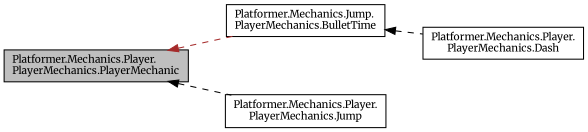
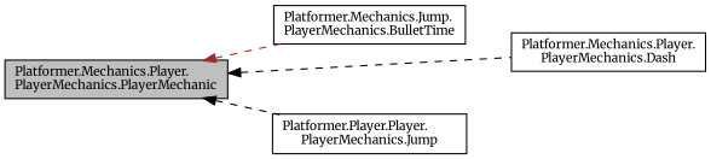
  digraph {
    fontname=Merriweather
    rankdir=LR
    node [color=black fillcolor=white fontname=Merriweather fontsize=10 shape=record style=filled]
    edge [color=black dir=back fontname=Merriweather fontsize=10 labelfontname=Helvetica labelfontsize=10 style=dashed]
    n1 [fillcolor=grey75 fontcolor=black height=0.2 label="Platformer.Mechanics.Player.\lPlayerMechanics.PlayerMechanic" width=0.4]
    n2 [height=0.2 label="Platformer.Mechanics.Jump.\lPlayerMechanics.BulletTime" width=0.4]
    n3 [height=0.2 label="Platformer.Mechanics.Player.\lPlayerMechanics.Dash" width=0.4]
-   n4 [height=0.2 label="Platformer.Mechanics.Player.\lPlayerMechanics.Jump" width=0.4]
+   n4 [height=0.2 label="Platformer.Player.Player.\lPlayerMechanics.Jump" width=0.4]
    n1 -> n2 [color=brown]
-   n2 -> n3
+   n1 -> n3
    n1 -> n4
  }
